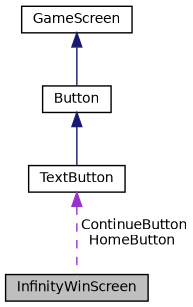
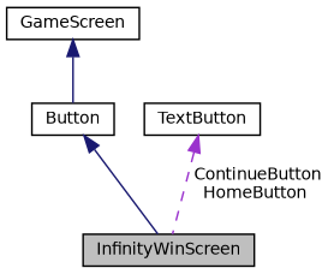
  digraph {
    node [color=black fillcolor=white fontname=Helvetica fontsize=10 shape=record style=filled]
    edge [color=midnightblue dir=back fontname=Helvetica fontsize=10 labelfontname=Helvetica labelfontsize=10 style=solid]
    n1 [fillcolor=grey75 fontcolor=black height=0.2 label=InfinityWinScreen width=0.4]
    n2 [height=0.2 label=GameScreen width=0.4]
    n3 [height=0.2 label=Button width=0.4]
    n4 [height=0.2 label=TextButton width=0.4]
    n2 -> n3
-   n3 -> n4
+   n3 -> n1
    n4 -> n1 [color=darkorchid3 label=" ContinueButton\nHomeButton" style=dashed]
  }
